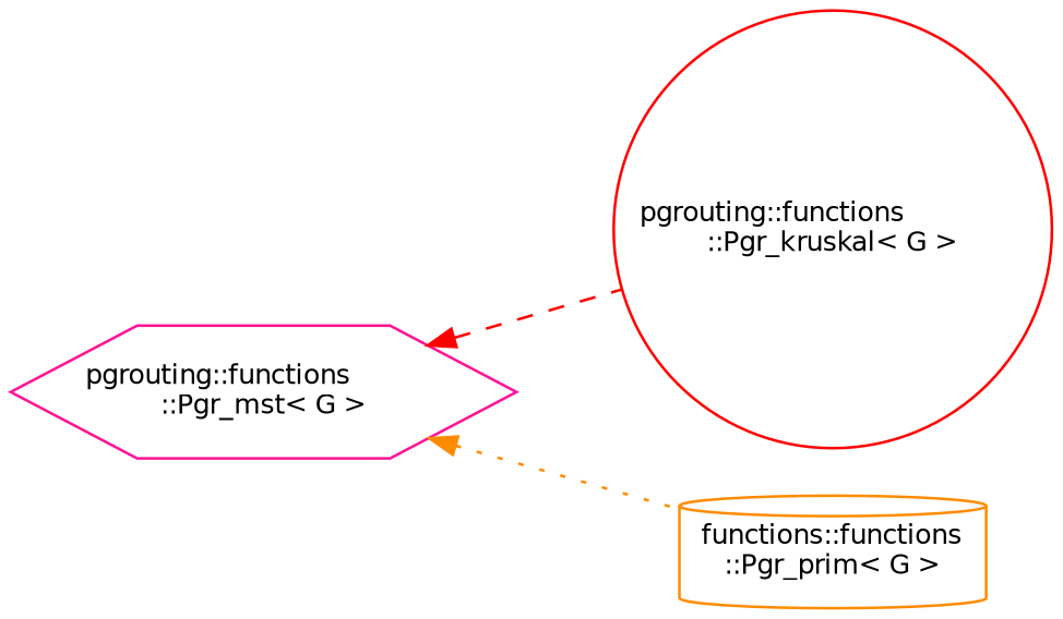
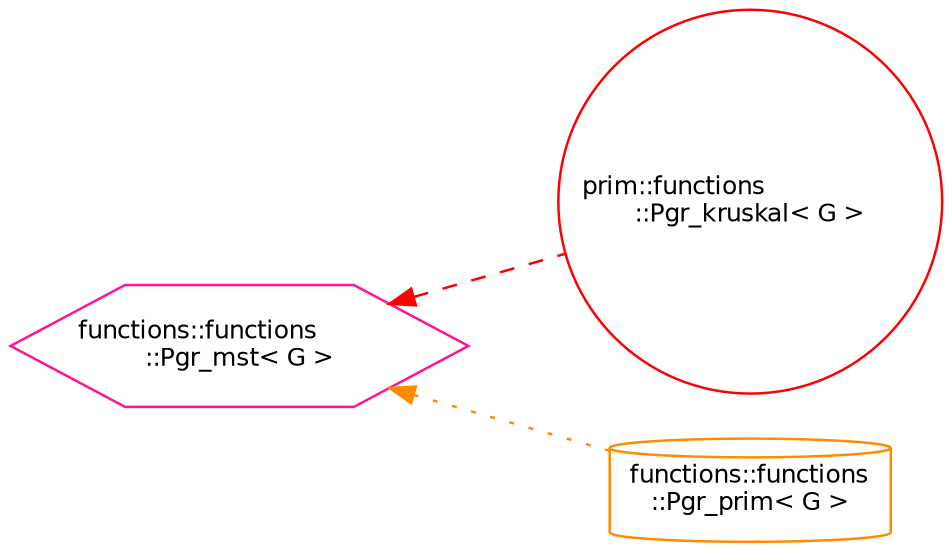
  digraph {
    rankdir=LR
    node [fillcolor=white fontname=Helvetica fontsize=10 style=filled]
    edge [dir=back fontname=Helvetica fontsize=10 labelfontname=Helvetica labelfontsize=10]
-   n1 [color=deeppink height=0.2 label="pgrouting::functions\l::Pgr_mst\< G \>" shape=hexagon width=0.4]
-   n2 [color=red height=0.2 label="pgrouting::functions\l::Pgr_kruskal\< G \>" shape=circle width=0.4]
+   n1 [color=deeppink height=0.2 label="functions::functions\l::Pgr_mst\< G \>" shape=hexagon width=0.4]
+   n2 [color=red height=0.2 label="prim::functions\l::Pgr_kruskal\< G \>" shape=circle width=0.4]
    n3 [color=darkorange height=0.2 label="functions::functions\l::Pgr_prim\< G \>" shape=cylinder width=0.4]
    n1 -> n2 [color=red style=dashed]
    n1 -> n3 [color=darkorange style=dotted]
  }
